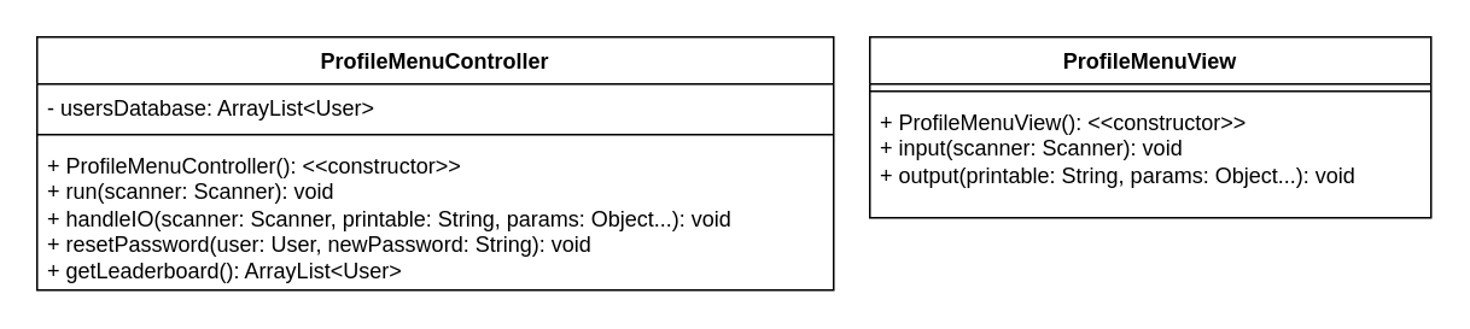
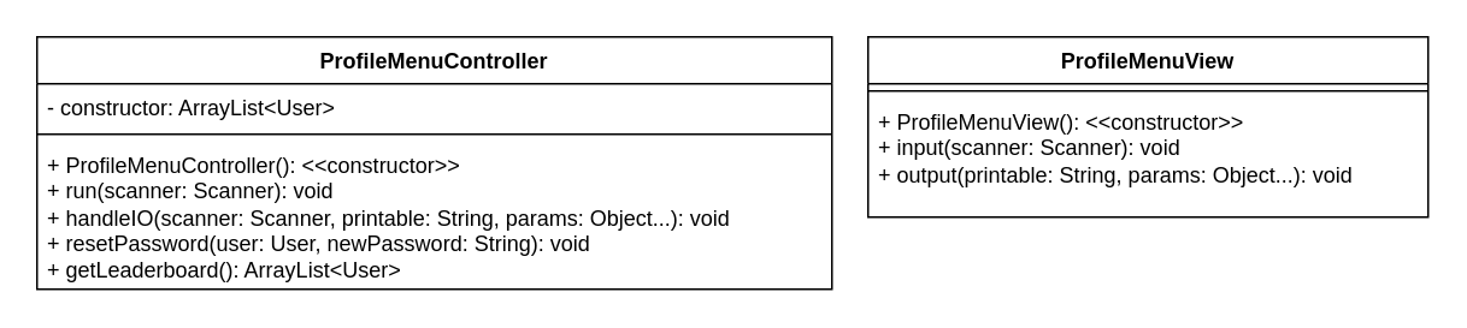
  <mxCell id="0" />
  <mxCell id="1" parent="0" />
  <mxCell id="2" value="ProfileMenuController" style="swimlane;fontStyle=1;align=center;verticalAlign=top;childLayout=stackLayout;horizontal=1;startSize=26;horizontalStack=0;resizeParent=1;resizeParentMax=0;resizeLast=0;collapsible=1;marginBottom=0;whiteSpace=wrap;html=1;" vertex="1" parent="1"><mxGeometry x="20" y="20" width="440" height="140" as="geometry" /></mxCell>
- <mxCell id="3" value="- usersDatabase: ArrayList&amp;lt;User&amp;gt;" style="text;strokeColor=none;fillColor=none;align=left;verticalAlign=top;spacingLeft=4;spacingRight=4;overflow=hidden;rotatable=0;points=[[0,0.5],[1,0.5]];portConstraint=eastwest;whiteSpace=wrap;html=1;" vertex="1" parent="2"><mxGeometry y="26" width="440" height="24" as="geometry" /></mxCell>
+ <mxCell id="3" value="- constructor: ArrayList&amp;lt;User&amp;gt;" style="text;strokeColor=none;fillColor=none;align=left;verticalAlign=top;spacingLeft=4;spacingRight=4;overflow=hidden;rotatable=0;points=[[0,0.5],[1,0.5]];portConstraint=eastwest;whiteSpace=wrap;html=1;" vertex="1" parent="2"><mxGeometry y="26" width="440" height="24" as="geometry" /></mxCell>
  <mxCell id="4" value="" style="line;strokeWidth=1;fillColor=none;align=left;verticalAlign=middle;spacingTop=-1;spacingLeft=3;spacingRight=3;rotatable=0;labelPosition=right;points=[];portConstraint=eastwest;strokeColor=inherit;" vertex="1" parent="2"><mxGeometry y="50" width="440" height="8" as="geometry" /></mxCell>
  <mxCell id="5" value="+ ProfileMenuController(): &amp;lt;&amp;lt;constructor&amp;gt;&amp;gt;&lt;br&gt;+ run(scanner: Scanner): void&lt;br&gt;+ handleIO(scanner: Scanner,&amp;nbsp;printable: String, params: Object...): void&lt;br&gt;+ resetPassword(user: User, newPassword: String): void&lt;br&gt;+ getLeaderboard(): ArrayList&amp;lt;User&amp;gt;" style="text;strokeColor=none;fillColor=none;align=left;verticalAlign=top;spacingLeft=4;spacingRight=4;overflow=hidden;rotatable=0;points=[[0,0.5],[1,0.5]];portConstraint=eastwest;whiteSpace=wrap;html=1;" vertex="1" parent="2"><mxGeometry y="58" width="440" height="82" as="geometry" /></mxCell>
  <mxCell id="6" value="ProfileMenuView" style="swimlane;fontStyle=1;align=center;verticalAlign=top;childLayout=stackLayout;horizontal=1;startSize=26;horizontalStack=0;resizeParent=1;resizeParentMax=0;resizeLast=0;collapsible=1;marginBottom=0;whiteSpace=wrap;html=1;" vertex="1" parent="1"><mxGeometry x="480" y="20" width="310" height="100" as="geometry" /></mxCell>
  <mxCell id="7" value="" style="line;strokeWidth=1;fillColor=none;align=left;verticalAlign=middle;spacingTop=-1;spacingLeft=3;spacingRight=3;rotatable=0;labelPosition=right;points=[];portConstraint=eastwest;strokeColor=inherit;" vertex="1" parent="6"><mxGeometry y="26" width="310" height="8" as="geometry" /></mxCell>
  <mxCell id="8" value="+ ProfileMenuView(): &amp;lt;&amp;lt;constructor&amp;gt;&amp;gt;&lt;br&gt;+ input(scanner: Scanner): void&lt;br&gt;+ output(printable: String, params: Object...): void" style="text;strokeColor=none;fillColor=none;align=left;verticalAlign=top;spacingLeft=4;spacingRight=4;overflow=hidden;rotatable=0;points=[[0,0.5],[1,0.5]];portConstraint=eastwest;whiteSpace=wrap;html=1;" vertex="1" parent="6"><mxGeometry y="34" width="310" height="66" as="geometry" /></mxCell>
